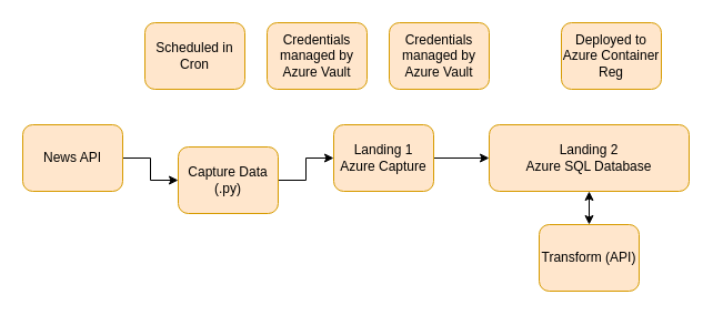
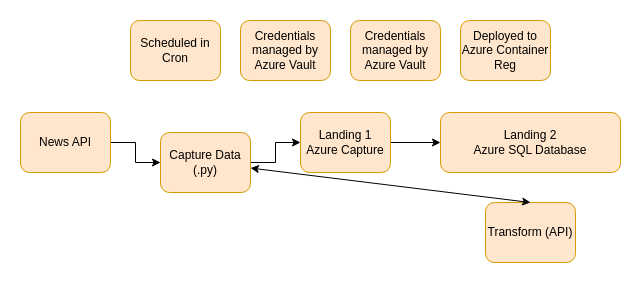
  <mxCell id="0" />
  <mxCell id="1" parent="0" />
  <mxCell id="2" style="edgeStyle=orthogonalEdgeStyle;rounded=0;orthogonalLoop=1;jettySize=auto;html=1;entryX=0;entryY=0.5;entryDx=0;entryDy=0;" edge="1" parent="1" source="3" target="5"><mxGeometry relative="1" as="geometry" /></mxCell>
  <mxCell id="3" value="News API" style="rounded=1;whiteSpace=wrap;html=1;fillColor=#ffe6cc;strokeColor=#d79b00;" vertex="1" parent="1"><mxGeometry x="20" y="112" width="90" height="60" as="geometry" /></mxCell>
  <mxCell id="4" style="edgeStyle=orthogonalEdgeStyle;rounded=0;orthogonalLoop=1;jettySize=auto;html=1;exitX=1;exitY=0.5;exitDx=0;exitDy=0;entryX=0;entryY=0.5;entryDx=0;entryDy=0;" edge="1" parent="1" source="5" target="7"><mxGeometry relative="1" as="geometry" /></mxCell>
  <mxCell id="5" value="Capture Data (.py)" style="rounded=1;whiteSpace=wrap;html=1;fillColor=#ffe6cc;strokeColor=#d79b00;" vertex="1" parent="1"><mxGeometry x="160" y="132" width="90" height="60" as="geometry" /></mxCell>
  <mxCell id="6" style="edgeStyle=orthogonalEdgeStyle;rounded=0;orthogonalLoop=1;jettySize=auto;html=1;entryX=0;entryY=0.5;entryDx=0;entryDy=0;" edge="1" parent="1" source="7" target="8"><mxGeometry relative="1" as="geometry" /></mxCell>
  <mxCell id="7" value="&lt;div&gt;Landing 1&lt;/div&gt;Azure Capture" style="rounded=1;whiteSpace=wrap;html=1;fillColor=#ffe6cc;strokeColor=#d79b00;" vertex="1" parent="1"><mxGeometry x="300" y="112" width="90" height="60" as="geometry" /></mxCell>
  <mxCell id="8" value="&lt;div&gt;Landing 2&lt;/div&gt;Azure SQL Database" style="rounded=1;whiteSpace=wrap;html=1;fillColor=#ffe6cc;strokeColor=#d79b00;" vertex="1" parent="1"><mxGeometry x="440" y="112" width="180" height="60" as="geometry" /></mxCell>
  <mxCell id="9" value="Scheduled in Cron" style="rounded=1;whiteSpace=wrap;html=1;fillColor=#ffe6cc;strokeColor=#d79b00;" vertex="1" parent="1"><mxGeometry x="130" y="20" width="90" height="60" as="geometry" /></mxCell>
  <mxCell id="10" value="Transform (API)" style="rounded=1;whiteSpace=wrap;html=1;fillColor=#ffe6cc;strokeColor=#d79b00;" vertex="1" parent="1"><mxGeometry x="485" y="202" width="90" height="60" as="geometry" /></mxCell>
  <mxCell id="11" value="Credentials managed by Azure Vault" style="rounded=1;whiteSpace=wrap;html=1;fillColor=#ffe6cc;strokeColor=#d79b00;" vertex="1" parent="1"><mxGeometry x="240" y="20" width="90" height="60" as="geometry" /></mxCell>
- <mxCell id="12" value="" style="endArrow=classic;startArrow=classic;html=1;rounded=0;entryX=0.5;entryY=1;entryDx=0;entryDy=0;exitX=0.5;exitY=0;exitDx=0;exitDy=0;" edge="1" parent="1" source="10" target="8"><mxGeometry width="50" height="50" relative="1" as="geometry"><mxPoint x="369" y="252" as="sourcePoint" /><mxPoint x="650" y="172" as="targetPoint" /></mxGeometry></mxCell>
+ <mxCell id="12" value="" style="endArrow=classic;startArrow=classic;html=1;rounded=0;exitX=0.5;exitY=0;exitDx=0;exitDy=0;" edge="1" parent="1" source="10" target="5"><mxGeometry width="50" height="50" relative="1" as="geometry"><mxPoint x="369" y="252" as="sourcePoint" /><mxPoint x="650" y="172" as="targetPoint" /></mxGeometry></mxCell>
  <mxCell id="13" value="Credentials managed by Azure Vault" style="rounded=1;whiteSpace=wrap;html=1;fillColor=#ffe6cc;strokeColor=#d79b00;" vertex="1" parent="1"><mxGeometry x="350" y="20" width="90" height="60" as="geometry" /></mxCell>
- <mxCell id="14" value="Deployed to Azure Container Reg" style="rounded=1;whiteSpace=wrap;html=1;fillColor=#ffe6cc;strokeColor=#d79b00;" vertex="1" parent="1"><mxGeometry x="505" y="20" width="90" height="60" as="geometry" /></mxCell>
+ <mxCell id="14" value="Deployed to Azure Container Reg" style="rounded=1;whiteSpace=wrap;html=1;fillColor=#ffe6cc;strokeColor=#d79b00;" vertex="1" parent="1"><mxGeometry x="460" y="20" width="90" height="60" as="geometry" /></mxCell>
